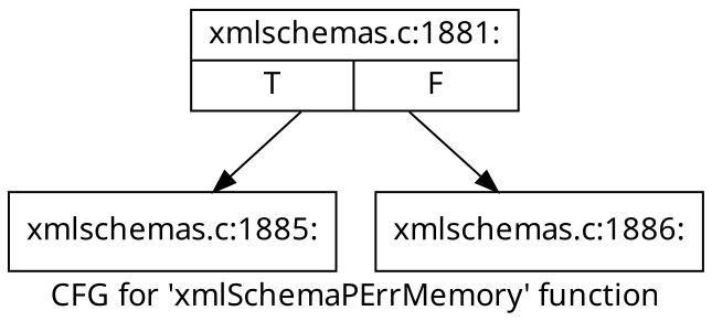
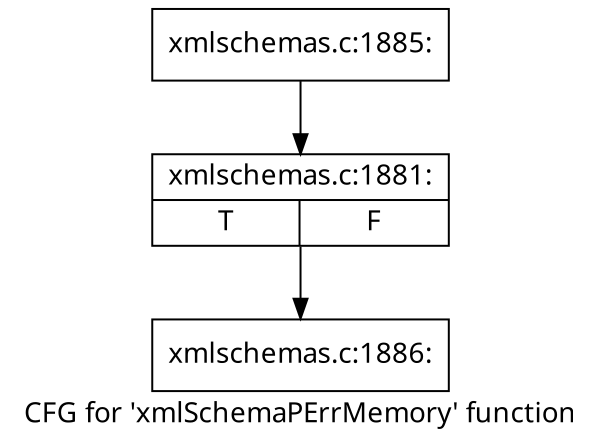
  digraph {
    fontname="Noto Sans"
    label="CFG for 'xmlSchemaPErrMemory' function"
    node [fontname="Noto Sans" shape=record]
    edge [fontname="Noto Sans"]
    n1 [label="{xmlschemas.c:1881:|{<s0>T|<s1>F}}"]
    n2 [label="{xmlschemas.c:1885:}"]
    n3 [label="{xmlschemas.c:1886:}"]
-   n1 -> n2
+   n2 -> n1
    n1 -> n3
  }
